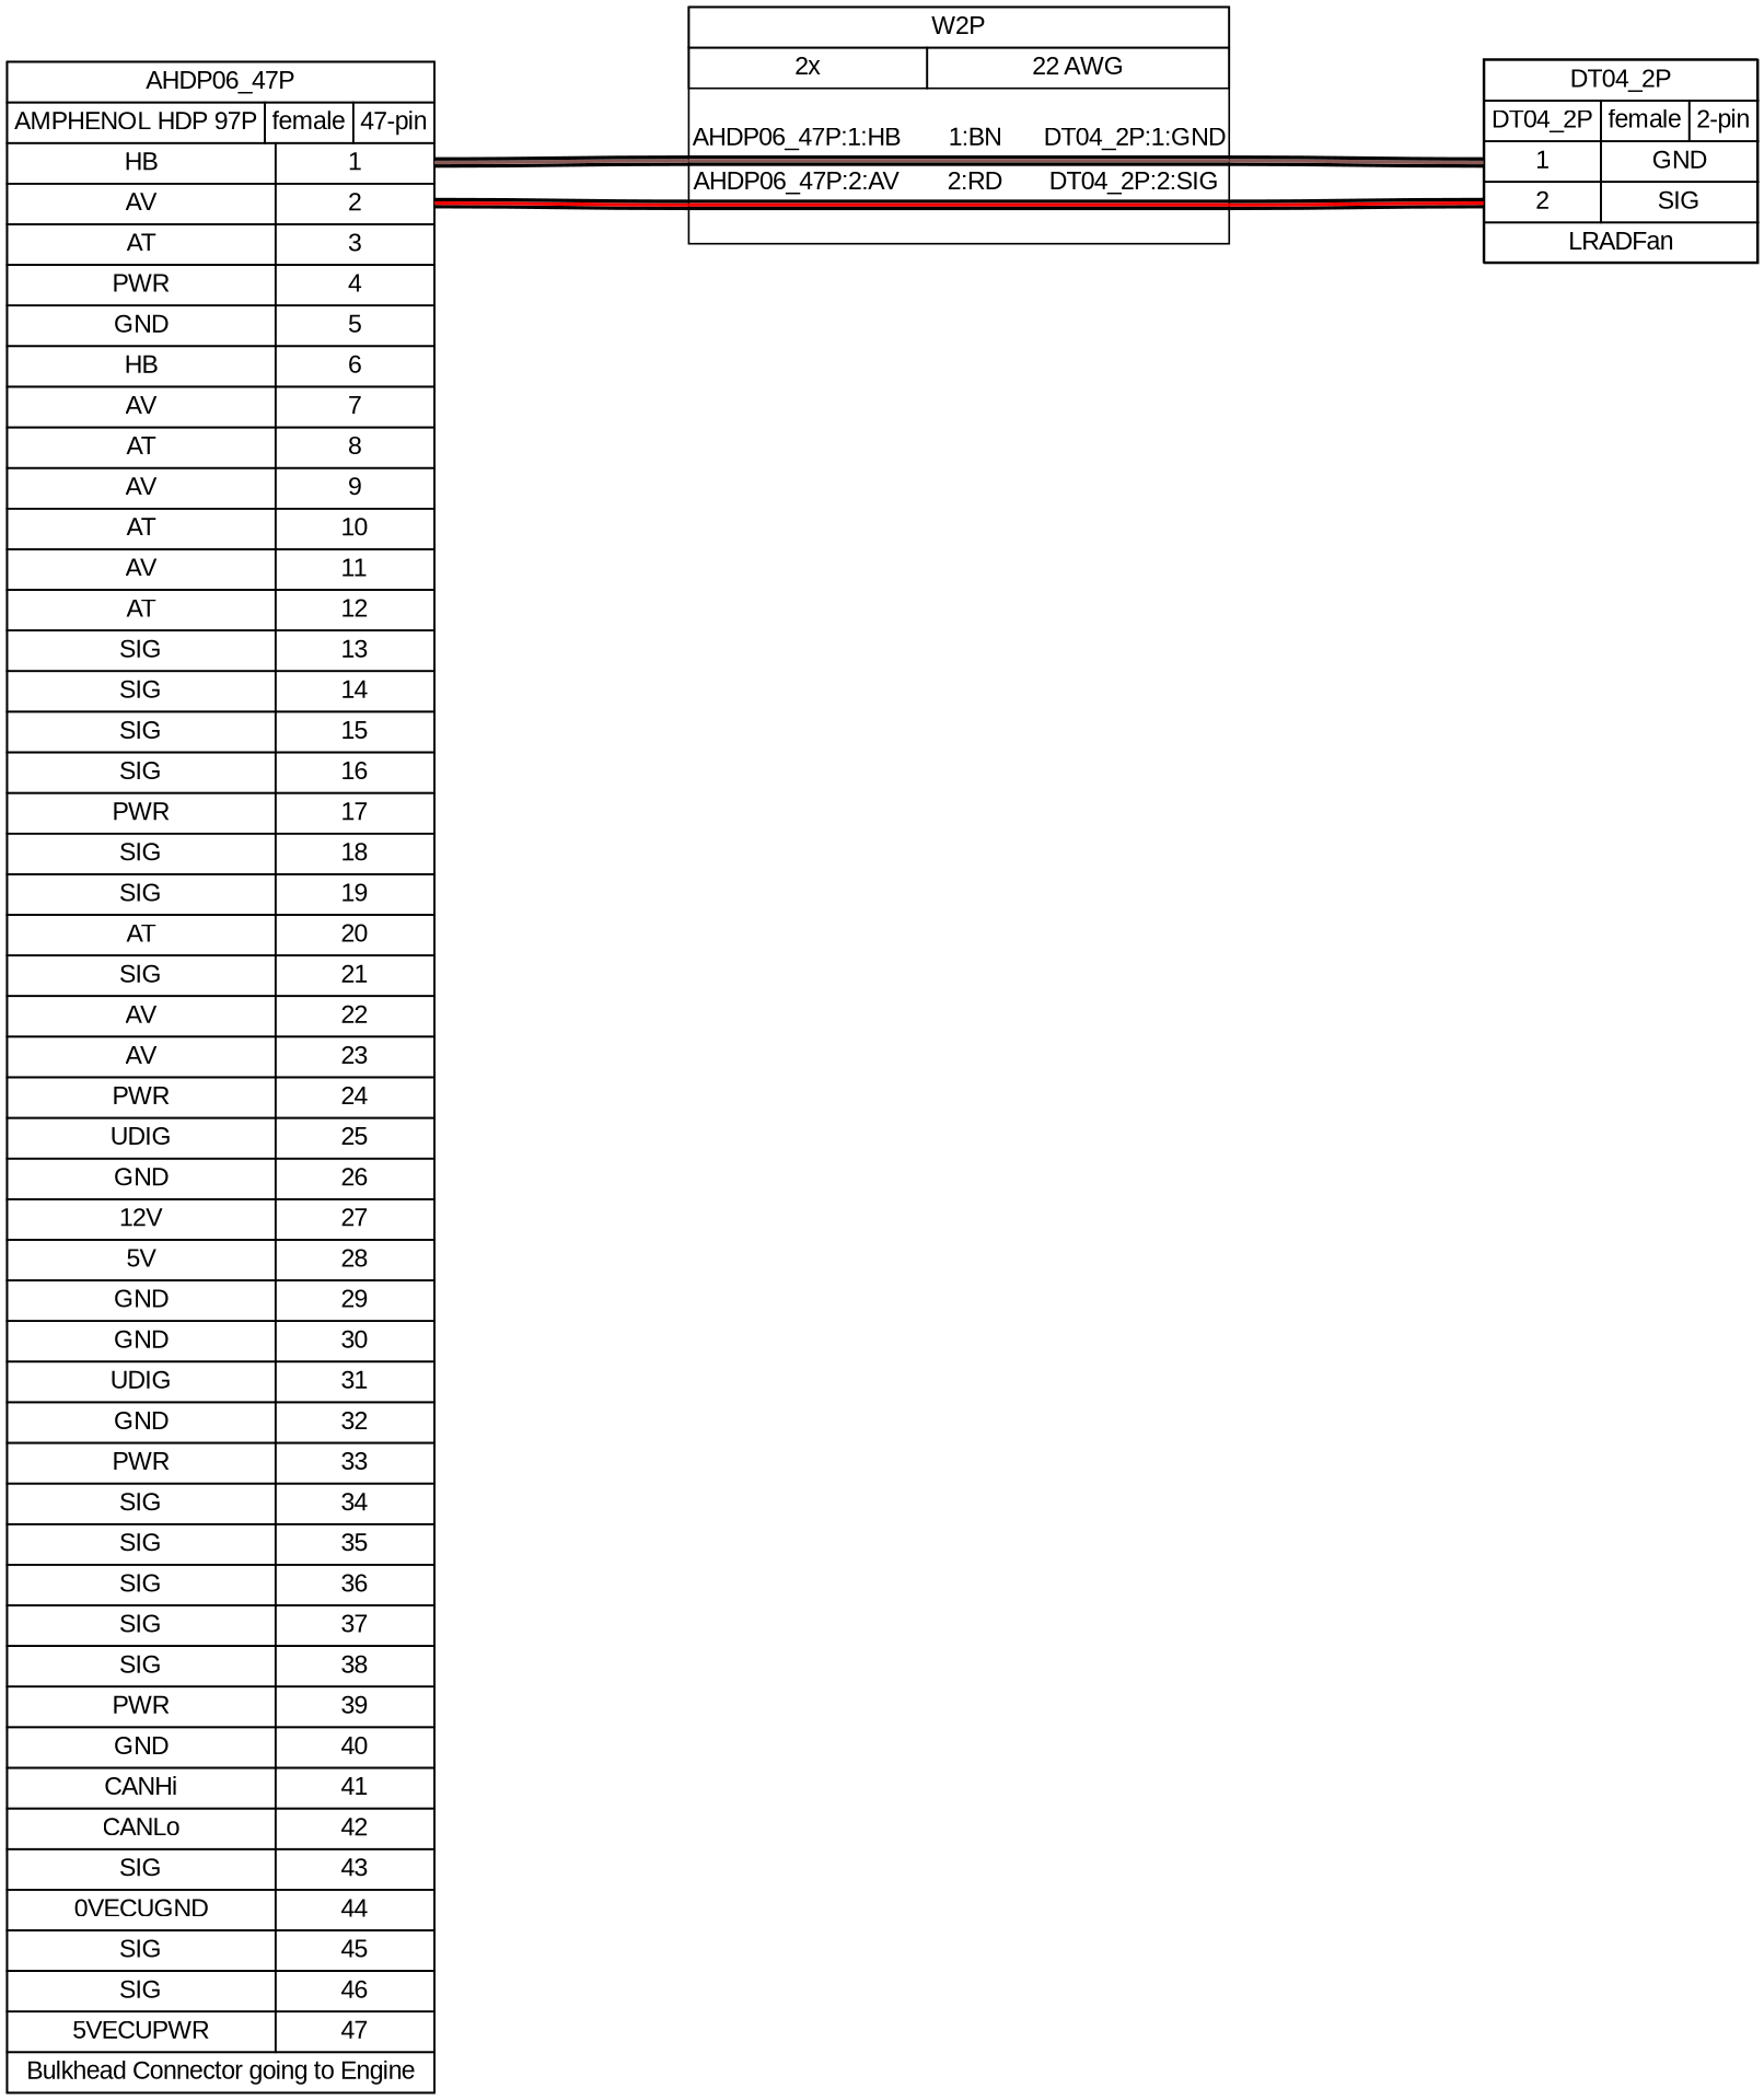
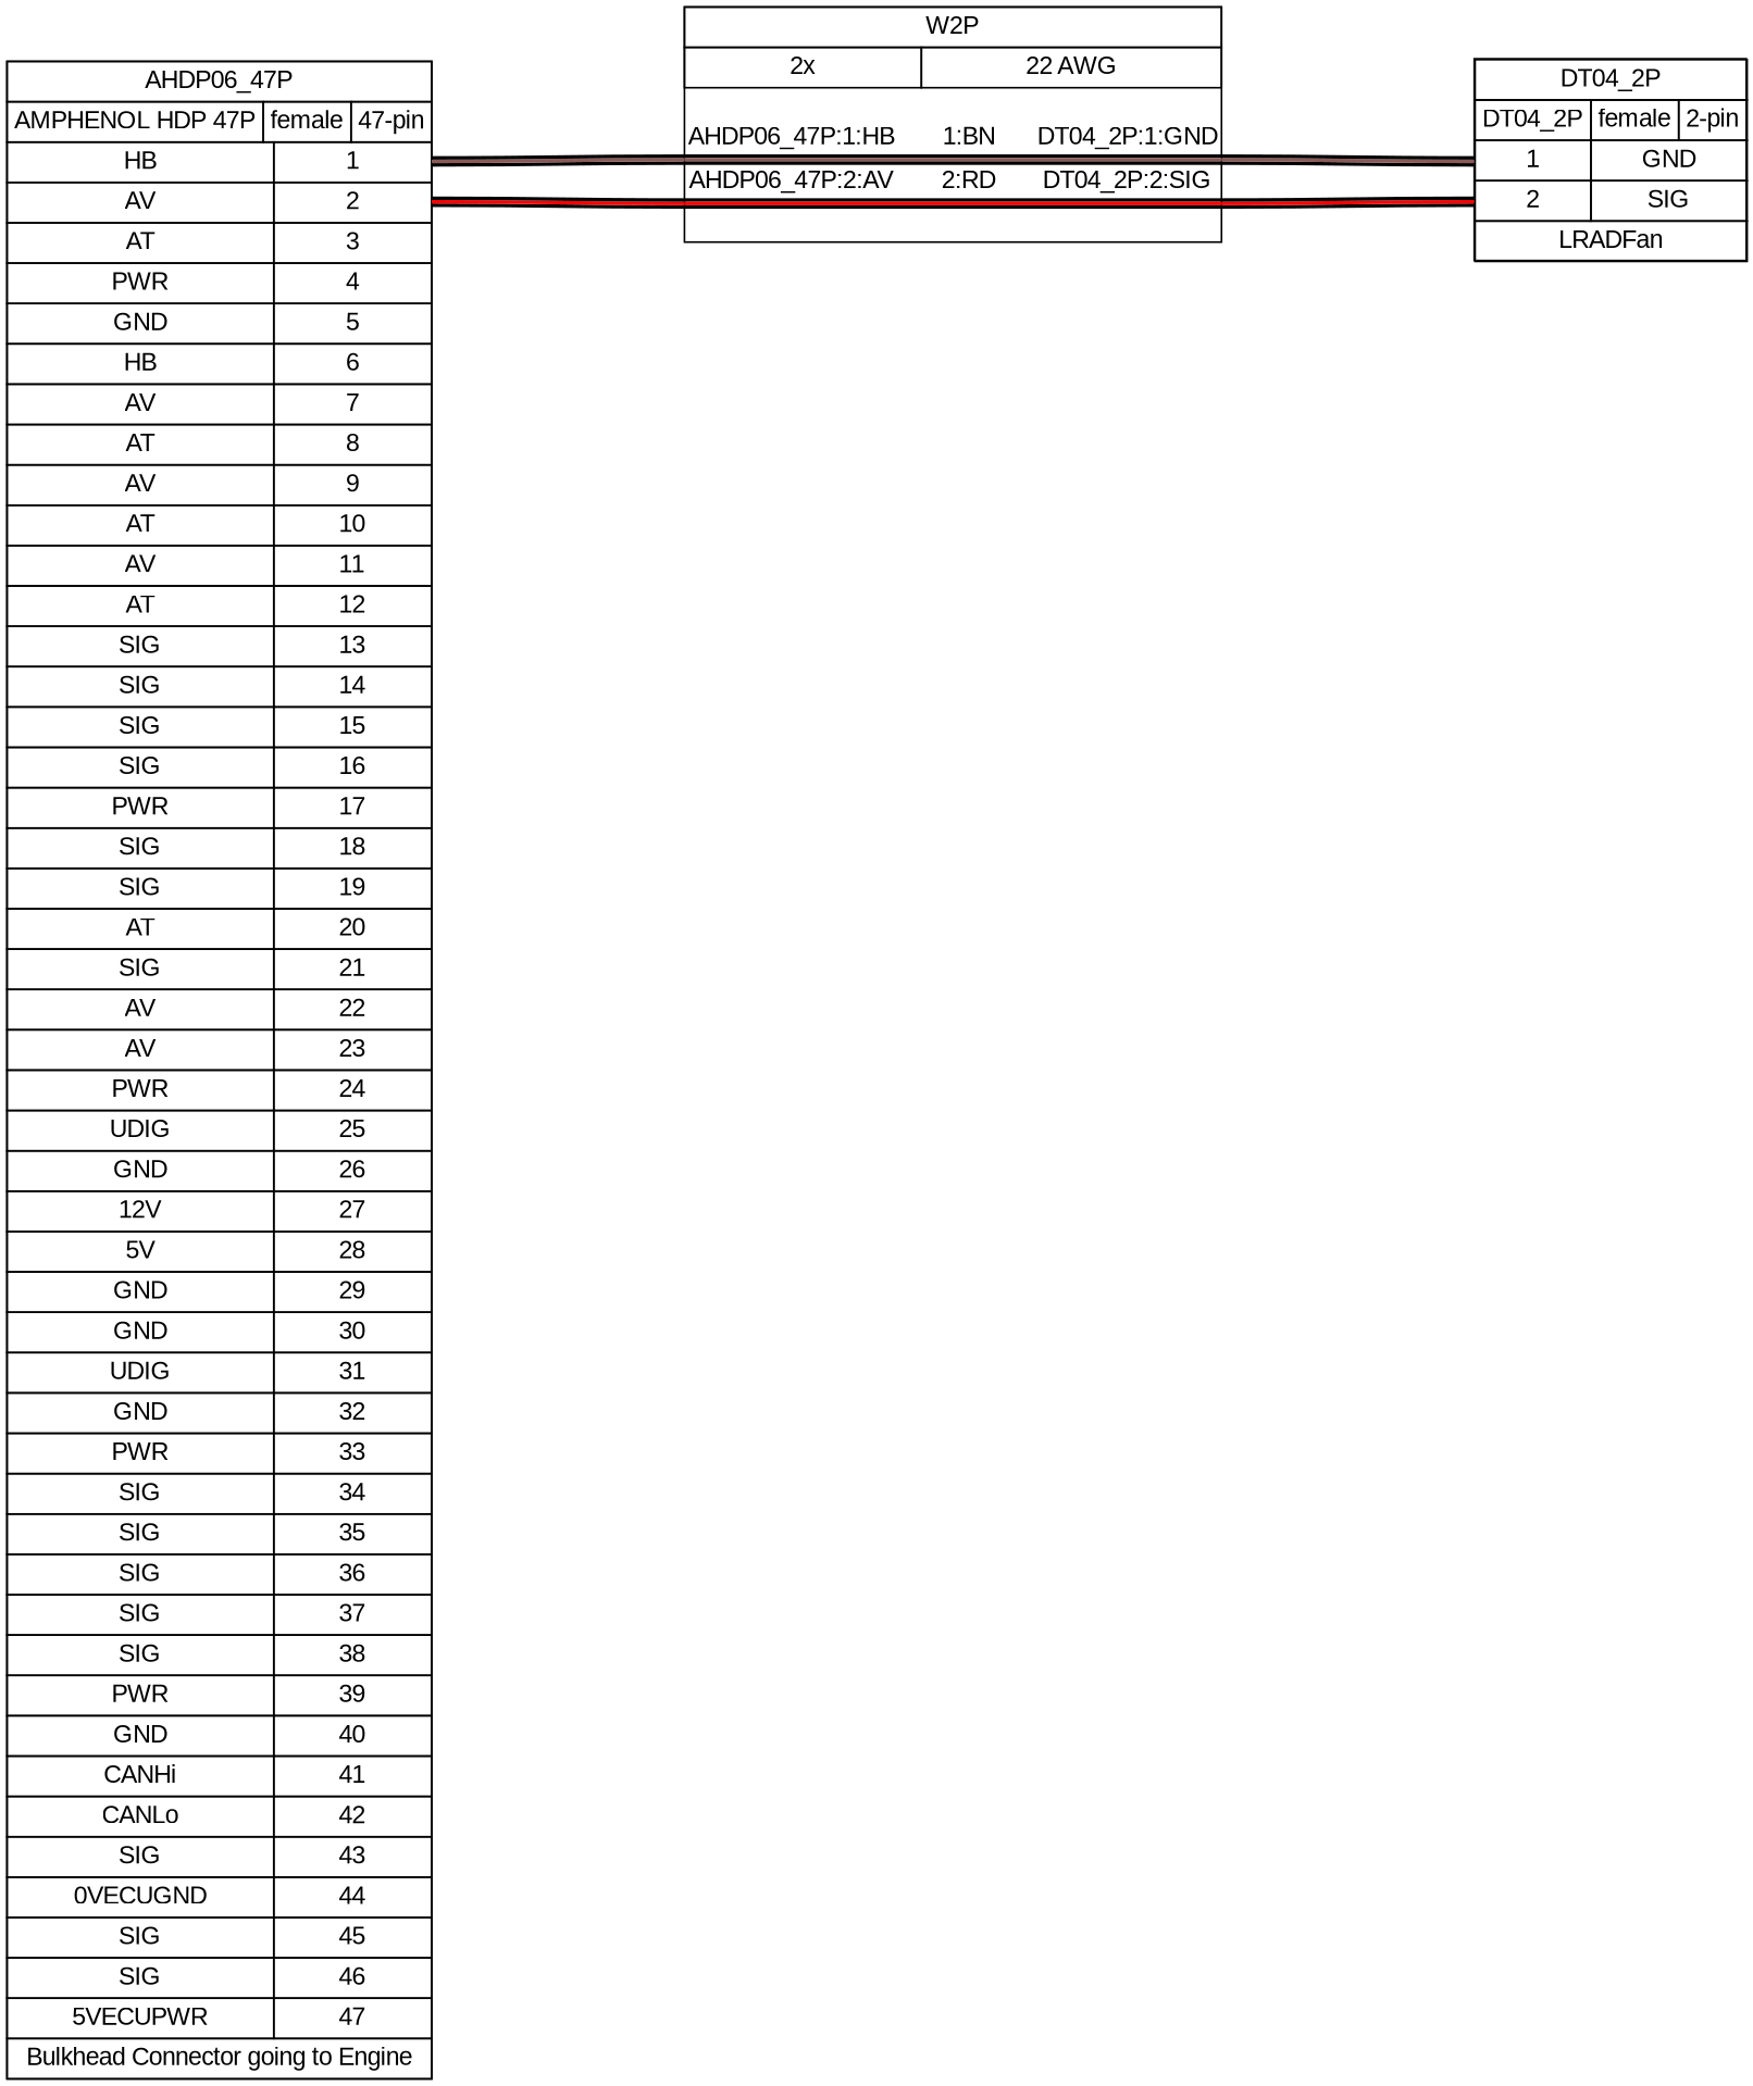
  graph {
    bgcolor="#FFFFFF"
    fontname=arial
    nodesep=0.33
    rankdir=LR
    ranksep=2
    node [fillcolor="#FFFFFF" fontname=arial margin=0 shape=box style=filled]
    edge [color="#000000:#895956:#000000" fontname=arial style=bold]
-   n1 [height=0 label=< <table border="0" cellspacing="0" cellpadding="0">  <tr><td>   <table border="0" cellspacing="0" cellpadding="3" cellborder="1"><tr>    <td balign="left">AHDP06_47P</td>   </tr></table>  </td></tr>  <tr><td>   <table border="0" cellspacing="0" cellpadding="3" cellborder="1"><tr>    <td balign="left">AMPHENOL HDP 97P</td>    <td balign="left">female</td>    <td balign="left">47-pin</td>   </tr></table>  </td></tr>  <tr><td>   <table border="0" cellspacing="0" cellpadding="3" cellborder="1">    <tr>     <td>HB</td>     <td port="p1r">1</td>    </tr>    <tr>     <td>AV</td>     <td port="p2r">2</td>    </tr>    <tr>     <td>AT</td>     <td port="p3r">3</td>    </tr>    <tr>     <td>PWR</td>     <td port="p4r">4</td>    </tr>    <tr>     <td>GND</td>     <td port="p5r">5</td>    </tr>    <tr>     <td>HB</td>     <td port="p6r">6</td>    </tr>    <tr>     <td>AV</td>     <td port="p7r">7</td>    </tr>    <tr>     <td>AT</td>     <td port="p8r">8</td>    </tr>    <tr>     <td>AV</td>     <td port="p9r">9</td>    </tr>    <tr>     <td>AT</td>     <td port="p10r">10</td>    </tr>    <tr>     <td>AV</td>     <td port="p11r">11</td>    </tr>    <tr>     <td>AT</td>     <td port="p12r">12</td>    </tr>    <tr>     <td>SIG</td>     <td port="p13r">13</td>    </tr>    <tr>     <td>SIG</td>     <td port="p14r">14</td>    </tr>    <tr>     <td>SIG</td>     <td port="p15r">15</td>    </tr>    <tr>     <td>SIG</td>     <td port="p16r">16</td>    </tr>    <tr>     <td>PWR</td>     <td port="p17r">17</td>    </tr>    <tr>     <td>SIG</td>     <td port="p18r">18</td>    </tr>    <tr>     <td>SIG</td>     <td port="p19r">19</td>    </tr>    <tr>     <td>AT</td>     <td port="p20r">20</td>    </tr>    <tr>     <td>SIG</td>     <td port="p21r">21</td>    </tr>    <tr>     <td>AV</td>     <td port="p22r">22</td>    </tr>    <tr>     <td>AV</td>     <td port="p23r">23</td>    </tr>    <tr>     <td>PWR</td>     <td port="p24r">24</td>    </tr>    <tr>     <td>UDIG</td>     <td port="p25r">25</td>    </tr>    <tr>     <td>GND</td>     <td port="p26r">26</td>    </tr>    <tr>     <td>12V</td>     <td port="p27r">27</td>    </tr>    <tr>     <td>5V</td>     <td port="p28r">28</td>    </tr>    <tr>     <td>GND</td>     <td port="p29r">29</td>    </tr>    <tr>     <td>GND</td>     <td port="p30r">30</td>    </tr>    <tr>     <td>UDIG</td>     <td port="p31r">31</td>    </tr>    <tr>     <td>GND</td>     <td port="p32r">32</td>    </tr>    <tr>     <td>PWR</td>     <td port="p33r">33</td>    </tr>    <tr>     <td>SIG</td>     <td port="p34r">34</td>    </tr>    <tr>     <td>SIG</td>     <td port="p35r">35</td>    </tr>    <tr>     <td>SIG</td>     <td port="p36r">36</td>    </tr>    <tr>     <td>SIG</td>     <td port="p37r">37</td>    </tr>    <tr>     <td>SIG</td>     <td port="p38r">38</td>    </tr>    <tr>     <td>PWR</td>     <td port="p39r">39</td>    </tr>    <tr>     <td>GND</td>     <td port="p40r">40</td>    </tr>    <tr>     <td>CANHi</td>     <td port="p41r">41</td>    </tr>    <tr>     <td>CANLo</td>     <td port="p42r">42</td>    </tr>    <tr>     <td>SIG</td>     <td port="p43r">43</td>    </tr>    <tr>     <td>0VECUGND</td>     <td port="p44r">44</td>    </tr>    <tr>     <td>SIG</td>     <td port="p45r">45</td>    </tr>    <tr>     <td>SIG</td>     <td port="p46r">46</td>    </tr>    <tr>     <td>5VECUPWR</td>     <td port="p47r">47</td>    </tr>   </table>  </td></tr>  <tr><td>   <table border="0" cellspacing="0" cellpadding="3" cellborder="1"><tr>    <td balign="left">Bulkhead Connector going to Engine</td>   </tr></table>  </td></tr> </table> > width=0]
+   n1 [height=0 label=< <table border="0" cellspacing="0" cellpadding="0">  <tr><td>   <table border="0" cellspacing="0" cellpadding="3" cellborder="1"><tr>    <td balign="left">AHDP06_47P</td>   </tr></table>  </td></tr>  <tr><td>   <table border="0" cellspacing="0" cellpadding="3" cellborder="1"><tr>    <td balign="left">AMPHENOL HDP 47P</td>    <td balign="left">female</td>    <td balign="left">47-pin</td>   </tr></table>  </td></tr>  <tr><td>   <table border="0" cellspacing="0" cellpadding="3" cellborder="1">    <tr>     <td>HB</td>     <td port="p1r">1</td>    </tr>    <tr>     <td>AV</td>     <td port="p2r">2</td>    </tr>    <tr>     <td>AT</td>     <td port="p3r">3</td>    </tr>    <tr>     <td>PWR</td>     <td port="p4r">4</td>    </tr>    <tr>     <td>GND</td>     <td port="p5r">5</td>    </tr>    <tr>     <td>HB</td>     <td port="p6r">6</td>    </tr>    <tr>     <td>AV</td>     <td port="p7r">7</td>    </tr>    <tr>     <td>AT</td>     <td port="p8r">8</td>    </tr>    <tr>     <td>AV</td>     <td port="p9r">9</td>    </tr>    <tr>     <td>AT</td>     <td port="p10r">10</td>    </tr>    <tr>     <td>AV</td>     <td port="p11r">11</td>    </tr>    <tr>     <td>AT</td>     <td port="p12r">12</td>    </tr>    <tr>     <td>SIG</td>     <td port="p13r">13</td>    </tr>    <tr>     <td>SIG</td>     <td port="p14r">14</td>    </tr>    <tr>     <td>SIG</td>     <td port="p15r">15</td>    </tr>    <tr>     <td>SIG</td>     <td port="p16r">16</td>    </tr>    <tr>     <td>PWR</td>     <td port="p17r">17</td>    </tr>    <tr>     <td>SIG</td>     <td port="p18r">18</td>    </tr>    <tr>     <td>SIG</td>     <td port="p19r">19</td>    </tr>    <tr>     <td>AT</td>     <td port="p20r">20</td>    </tr>    <tr>     <td>SIG</td>     <td port="p21r">21</td>    </tr>    <tr>     <td>AV</td>     <td port="p22r">22</td>    </tr>    <tr>     <td>AV</td>     <td port="p23r">23</td>    </tr>    <tr>     <td>PWR</td>     <td port="p24r">24</td>    </tr>    <tr>     <td>UDIG</td>     <td port="p25r">25</td>    </tr>    <tr>     <td>GND</td>     <td port="p26r">26</td>    </tr>    <tr>     <td>12V</td>     <td port="p27r">27</td>    </tr>    <tr>     <td>5V</td>     <td port="p28r">28</td>    </tr>    <tr>     <td>GND</td>     <td port="p29r">29</td>    </tr>    <tr>     <td>GND</td>     <td port="p30r">30</td>    </tr>    <tr>     <td>UDIG</td>     <td port="p31r">31</td>    </tr>    <tr>     <td>GND</td>     <td port="p32r">32</td>    </tr>    <tr>     <td>PWR</td>     <td port="p33r">33</td>    </tr>    <tr>     <td>SIG</td>     <td port="p34r">34</td>    </tr>    <tr>     <td>SIG</td>     <td port="p35r">35</td>    </tr>    <tr>     <td>SIG</td>     <td port="p36r">36</td>    </tr>    <tr>     <td>SIG</td>     <td port="p37r">37</td>    </tr>    <tr>     <td>SIG</td>     <td port="p38r">38</td>    </tr>    <tr>     <td>PWR</td>     <td port="p39r">39</td>    </tr>    <tr>     <td>GND</td>     <td port="p40r">40</td>    </tr>    <tr>     <td>CANHi</td>     <td port="p41r">41</td>    </tr>    <tr>     <td>CANLo</td>     <td port="p42r">42</td>    </tr>    <tr>     <td>SIG</td>     <td port="p43r">43</td>    </tr>    <tr>     <td>0VECUGND</td>     <td port="p44r">44</td>    </tr>    <tr>     <td>SIG</td>     <td port="p45r">45</td>    </tr>    <tr>     <td>SIG</td>     <td port="p46r">46</td>    </tr>    <tr>     <td>5VECUPWR</td>     <td port="p47r">47</td>    </tr>   </table>  </td></tr>  <tr><td>   <table border="0" cellspacing="0" cellpadding="3" cellborder="1"><tr>    <td balign="left">Bulkhead Connector going to Engine</td>   </tr></table>  </td></tr> </table> > width=0]
    n2 [height=0 label=< <table border="0" cellspacing="0" cellpadding="0">  <tr><td>   <table border="0" cellspacing="0" cellpadding="3" cellborder="1"><tr>    <td balign="left">W2P</td>   </tr></table>  </td></tr>  <tr><td>   <table border="0" cellspacing="0" cellpadding="3" cellborder="1"><tr>    <td balign="left">2x</td>    <td balign="left">22 AWG</td>   </tr></table>  </td></tr>  <tr><td>   <table border="0" cellspacing="0" cellborder="0">    <tr><td>&nbsp;</td></tr>    <tr>     <td>AHDP06_47P:1:HB</td>     <td>      1:BN     </td>     <td>DT04_2P:1:GND</td>    </tr>    <tr>     <td colspan="3" border="0" cellspacing="0" cellpadding="0" port="w1" height="6">      <table cellspacing="0" cellborder="0" border="0">       <tr><td colspan="3" cellpadding="0" height="2" bgcolor="#000000" border="0"></td></tr>       <tr><td colspan="3" cellpadding="0" height="2" bgcolor="#895956" border="0"></td></tr>       <tr><td colspan="3" cellpadding="0" height="2" bgcolor="#000000" border="0"></td></tr>      </table>     </td>    </tr>    <tr>     <td>AHDP06_47P:2:AV</td>     <td>      2:RD     </td>     <td>DT04_2P:2:SIG</td>    </tr>    <tr>     <td colspan="3" border="0" cellspacing="0" cellpadding="0" port="w2" height="6">      <table cellspacing="0" cellborder="0" border="0">       <tr><td colspan="3" cellpadding="0" height="2" bgcolor="#000000" border="0"></td></tr>       <tr><td colspan="3" cellpadding="0" height="2" bgcolor="#ff0000" border="0"></td></tr>       <tr><td colspan="3" cellpadding="0" height="2" bgcolor="#000000" border="0"></td></tr>      </table>     </td>    </tr>    <tr><td>&nbsp;</td></tr>   </table>  </td></tr> </table> > width=0]
    n3 [height=0 label=< <table border="0" cellspacing="0" cellpadding="0">  <tr><td>   <table border="0" cellspacing="0" cellpadding="3" cellborder="1"><tr>    <td balign="left">DT04_2P</td>   </tr></table>  </td></tr>  <tr><td>   <table border="0" cellspacing="0" cellpadding="3" cellborder="1"><tr>    <td balign="left">DT04_2P</td>    <td balign="left">female</td>    <td balign="left">2-pin</td>   </tr></table>  </td></tr>  <tr><td>   <table border="0" cellspacing="0" cellpadding="3" cellborder="1">    <tr>     <td port="p1l">1</td>     <td>GND</td>    </tr>    <tr>     <td port="p2l">2</td>     <td>SIG</td>    </tr>   </table>  </td></tr>  <tr><td>   <table border="0" cellspacing="0" cellpadding="3" cellborder="1"><tr>    <td balign="left">LRADFan</td>   </tr></table>  </td></tr> </table> > width=0]
    n1 -- n2 [headport="w1:w" tailport="p1r:e"]
    n1 -- n2 [color="#000000:#ff0000:#000000" headport="w2:w" tailport="p2r:e"]
    n2 -- n3 [headport="p1l:w" tailport="w1:e"]
    n2 -- n3 [color="#000000:#ff0000:#000000" headport="p2l:w" tailport="w2:e"]
  }
